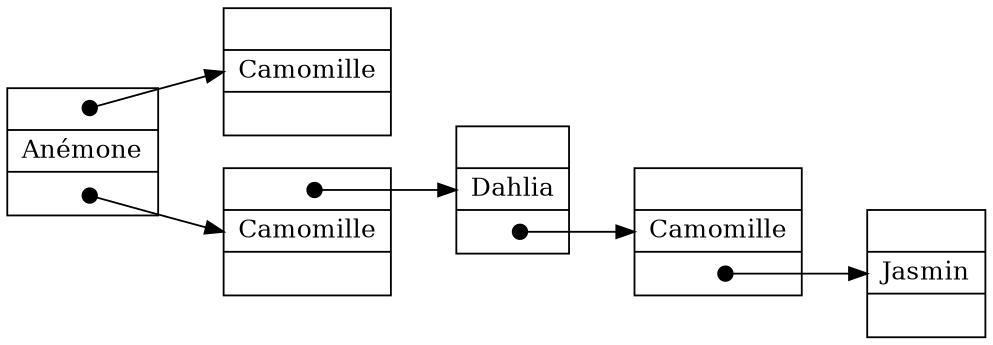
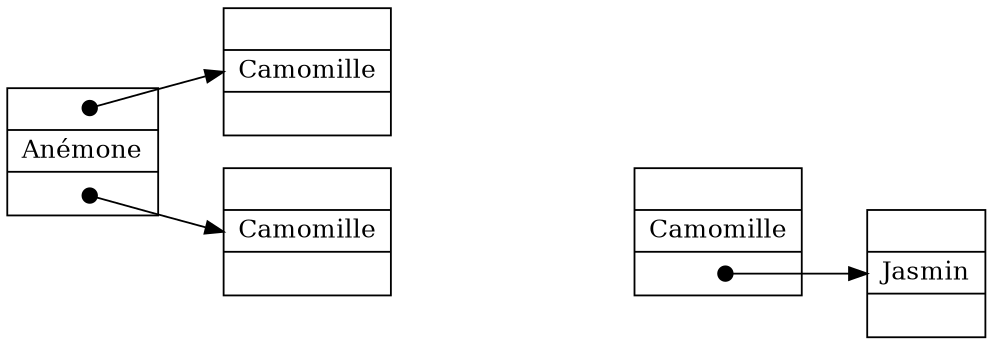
  digraph {
    rankdir=LR
    node [shape=record]
    edge [arrowtail=dot dir=both headport=valeur tailclip=false tailport="droite:c"]
    n1 [height=.1 label="<gauche > | <valeur >  Anémone | <droite >"]
    n2 [height=.1 label="<gauche > | <valeur >  Camomille | <droite >"]
    n3 [height=.1 label="<gauche > | <valeur >  Camomille | <droite >"]
-   n4 [height=.1 label="<gauche > | <valeur >  Dahlia | <droite >"]
    n5 [height=.1 label="<gauche > | <valeur >  Camomille | <droite >"]
    n6 [height=.1 label="<gauche > | <valeur >  Jasmin | <droite >"]
    n1 -> n2
    n1 -> n3 [tailport="gauche:c"]
-   n2 -> n4 [tailport="gauche:c"]
-   n4 -> n5
    n5 -> n6
  }
